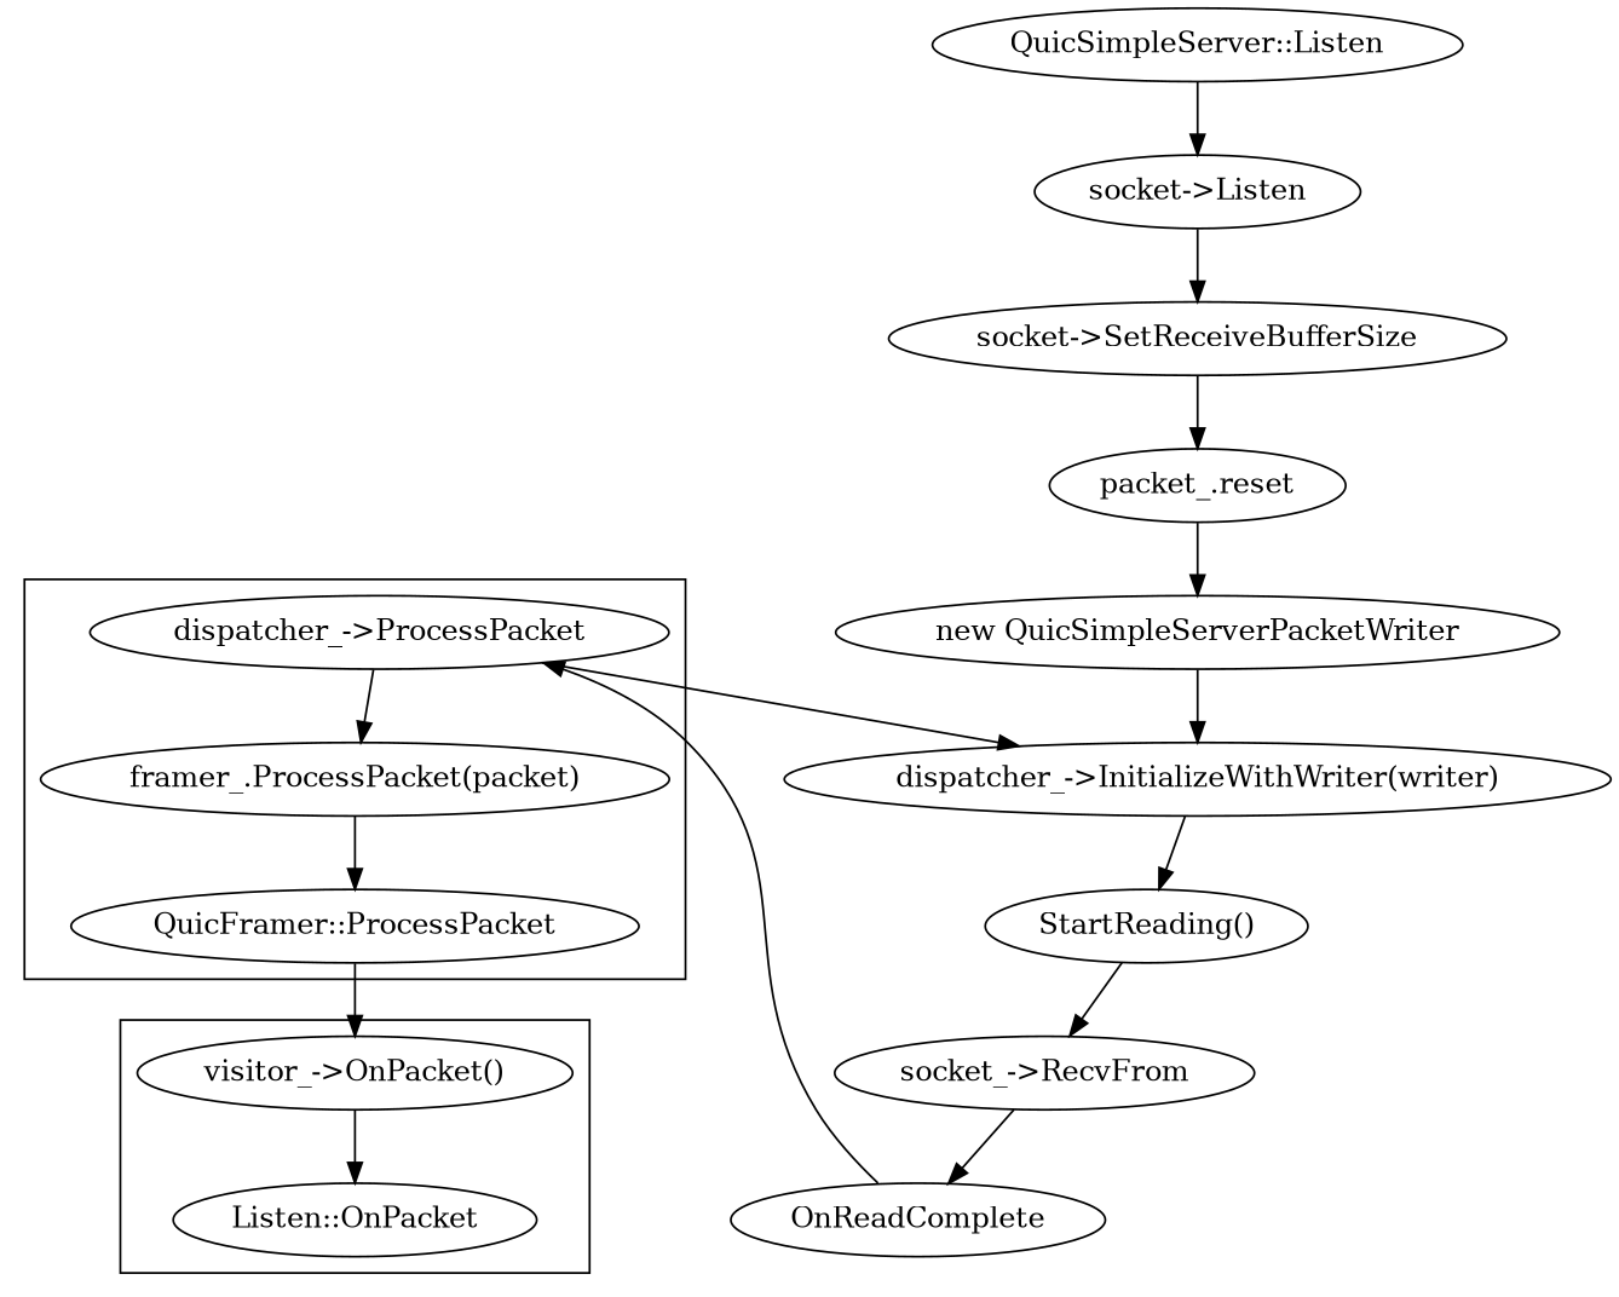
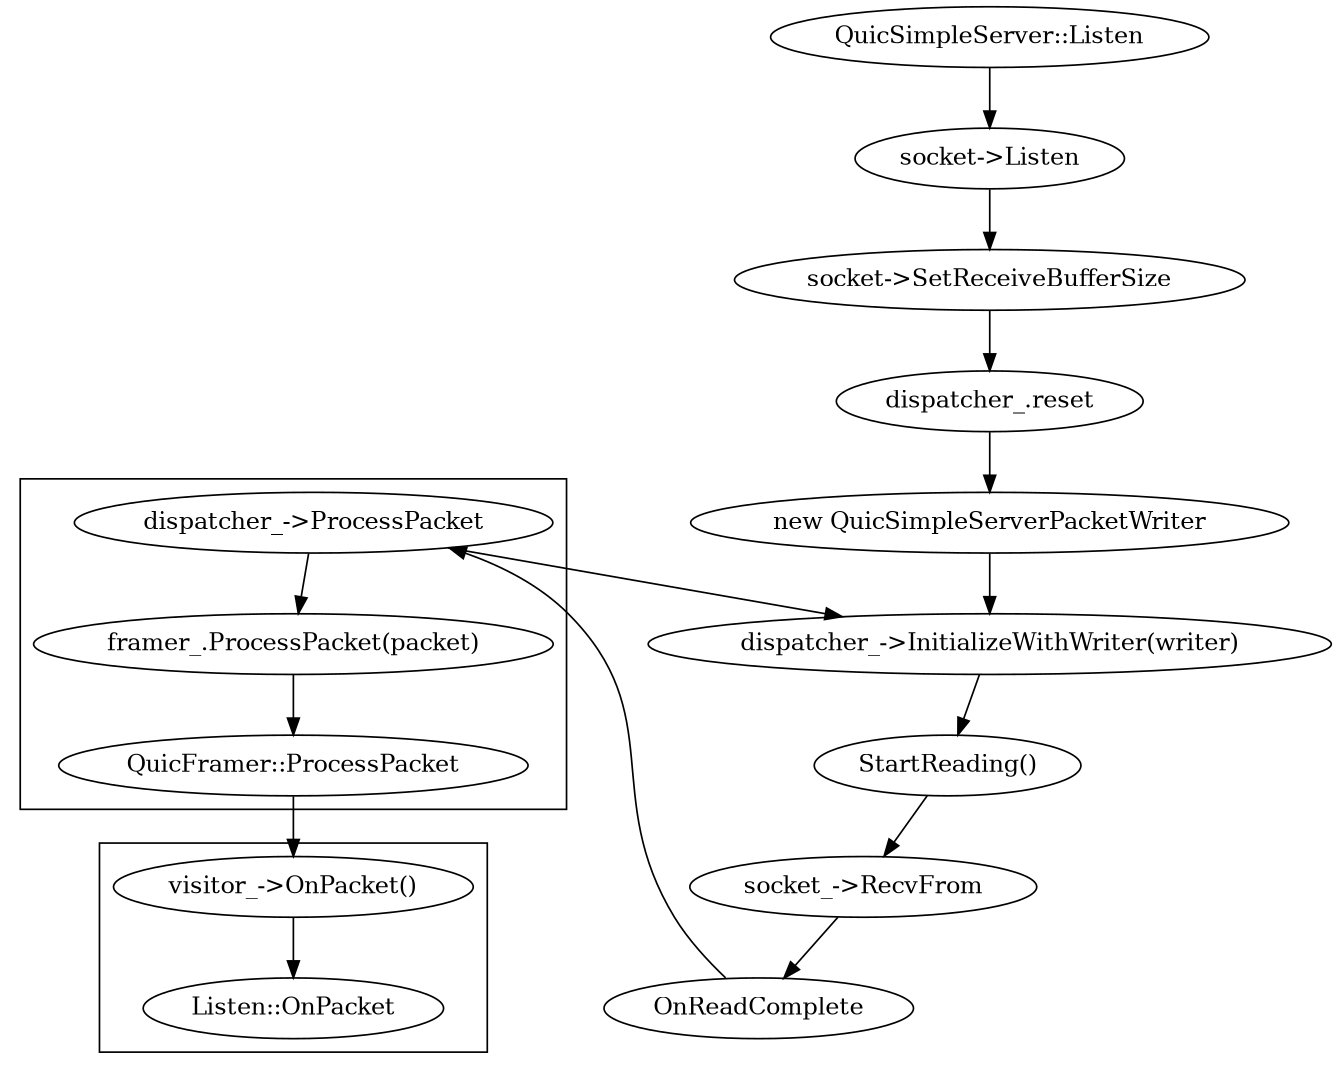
  digraph {
    "dispatcher_->ProcessPacket"
    "framer_.ProcessPacket(packet)"
    "QuicFramer::ProcessPacket"
    "visitor_->OnPacket()"
    n5 [label="Listen::OnPacket"]
    "dispatcher_->InitializeWithWriter(writer)"
    "QuicSimpleServer::Listen"
    "socket->Listen"
    "socket->SetReceiveBufferSize"
-   "dispatcher_.reset" [label="packet_.reset"]
+   "dispatcher_.reset"
    "new QuicSimpleServerPacketWriter"
    "StartReading()"
    "socket_->RecvFrom"
    OnReadComplete
    subgraph cluster_1 {
      "dispatcher_->ProcessPacket"
      "framer_.ProcessPacket(packet)"
      "QuicFramer::ProcessPacket"
    }
    subgraph cluster_2 {
      "visitor_->OnPacket()"
      n5
    }
    "dispatcher_->ProcessPacket" -> "framer_.ProcessPacket(packet)"
    "dispatcher_->ProcessPacket" -> "dispatcher_->InitializeWithWriter(writer)"
    "framer_.ProcessPacket(packet)" -> "QuicFramer::ProcessPacket"
    "QuicFramer::ProcessPacket" -> "visitor_->OnPacket()"
    "visitor_->OnPacket()" -> n5
    "dispatcher_->InitializeWithWriter(writer)" -> "StartReading()"
    "QuicSimpleServer::Listen" -> "socket->Listen"
    "socket->Listen" -> "socket->SetReceiveBufferSize"
    "socket->SetReceiveBufferSize" -> "dispatcher_.reset"
    "dispatcher_.reset" -> "new QuicSimpleServerPacketWriter"
    "new QuicSimpleServerPacketWriter" -> "dispatcher_->InitializeWithWriter(writer)"
    "StartReading()" -> "socket_->RecvFrom"
    "socket_->RecvFrom" -> OnReadComplete
    OnReadComplete -> "dispatcher_->ProcessPacket"
  }
